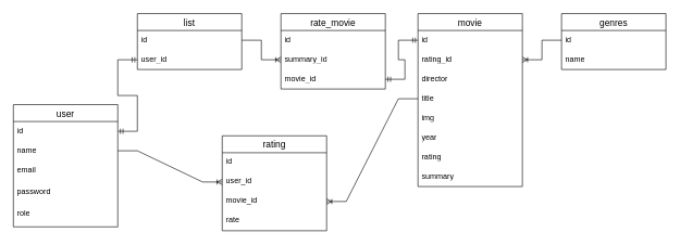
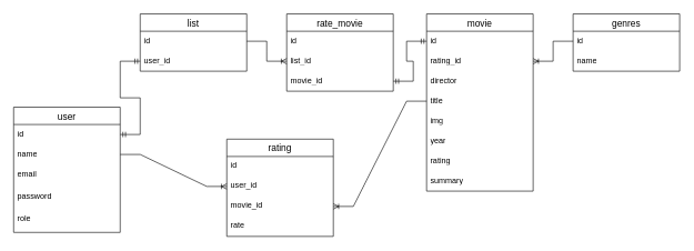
  <mxCell id="0" />
  <mxCell id="1" parent="0" />
  <mxCell id="2" value="user" style="swimlane;fontStyle=0;childLayout=stackLayout;horizontal=1;startSize=26;horizontalStack=0;resizeParent=1;resizeParentMax=0;resizeLast=0;collapsible=1;marginBottom=0;align=center;fontSize=14;" vertex="1" parent="1"><mxGeometry x="20" y="160" width="160" height="188" as="geometry" /></mxCell>
  <mxCell id="3" value="id" style="text;strokeColor=none;fillColor=none;spacingLeft=4;spacingRight=4;overflow=hidden;rotatable=0;points=[[0,0.5],[1,0.5]];portConstraint=eastwest;fontSize=12;whiteSpace=wrap;html=1;" vertex="1" parent="2"><mxGeometry y="26" width="160" height="30" as="geometry" /></mxCell>
  <mxCell id="4" value="name" style="text;strokeColor=none;fillColor=none;spacingLeft=4;spacingRight=4;overflow=hidden;rotatable=0;points=[[0,0.5],[1,0.5]];portConstraint=eastwest;fontSize=12;whiteSpace=wrap;html=1;" vertex="1" parent="2"><mxGeometry y="56" width="160" height="30" as="geometry" /></mxCell>
  <mxCell id="5" value="email" style="text;strokeColor=none;fillColor=none;spacingLeft=4;spacingRight=4;overflow=hidden;rotatable=0;points=[[0,0.5],[1,0.5]];portConstraint=eastwest;fontSize=12;whiteSpace=wrap;html=1;" vertex="1" parent="2"><mxGeometry y="86" width="160" height="34" as="geometry" /></mxCell>
  <mxCell id="6" value="password&lt;br&gt;" style="text;strokeColor=none;fillColor=none;spacingLeft=4;spacingRight=4;overflow=hidden;rotatable=0;points=[[0,0.5],[1,0.5]];portConstraint=eastwest;fontSize=12;whiteSpace=wrap;html=1;" vertex="1" parent="2"><mxGeometry y="120" width="160" height="34" as="geometry" /></mxCell>
  <mxCell id="7" value="role" style="text;strokeColor=none;fillColor=none;spacingLeft=4;spacingRight=4;overflow=hidden;rotatable=0;points=[[0,0.5],[1,0.5]];portConstraint=eastwest;fontSize=12;whiteSpace=wrap;html=1;" vertex="1" parent="2"><mxGeometry y="154" width="160" height="34" as="geometry" /></mxCell>
  <mxCell id="8" value="list" style="swimlane;fontStyle=0;childLayout=stackLayout;horizontal=1;startSize=26;horizontalStack=0;resizeParent=1;resizeParentMax=0;resizeLast=0;collapsible=1;marginBottom=0;align=center;fontSize=14;" vertex="1" parent="1"><mxGeometry x="210" y="20" width="160" height="86" as="geometry" /></mxCell>
  <mxCell id="9" value="id" style="text;strokeColor=none;fillColor=none;spacingLeft=4;spacingRight=4;overflow=hidden;rotatable=0;points=[[0,0.5],[1,0.5]];portConstraint=eastwest;fontSize=12;whiteSpace=wrap;html=1;" vertex="1" parent="8"><mxGeometry y="26" width="160" height="30" as="geometry" /></mxCell>
  <mxCell id="10" value="user_id" style="text;strokeColor=none;fillColor=none;spacingLeft=4;spacingRight=4;overflow=hidden;rotatable=0;points=[[0,0.5],[1,0.5]];portConstraint=eastwest;fontSize=12;whiteSpace=wrap;html=1;" vertex="1" parent="8"><mxGeometry y="56" width="160" height="30" as="geometry" /></mxCell>
  <mxCell id="11" value="" style="edgeStyle=entityRelationEdgeStyle;fontSize=12;html=1;endArrow=ERmandOne;startArrow=ERmandOne;rounded=0;exitX=1;exitY=0.5;exitDx=0;exitDy=0;entryX=0;entryY=0.5;entryDx=0;entryDy=0;" edge="1" parent="1" source="3" target="10"><mxGeometry width="100" height="100" relative="1" as="geometry"><mxPoint x="330" y="240" as="sourcePoint" /><mxPoint x="430" y="140" as="targetPoint" /></mxGeometry></mxCell>
  <mxCell id="12" value="movie" style="swimlane;fontStyle=0;childLayout=stackLayout;horizontal=1;startSize=26;horizontalStack=0;resizeParent=1;resizeParentMax=0;resizeLast=0;collapsible=1;marginBottom=0;align=center;fontSize=14;" vertex="1" parent="1"><mxGeometry x="640" y="20" width="160" height="266" as="geometry" /></mxCell>
  <mxCell id="13" value="id" style="text;strokeColor=none;fillColor=none;spacingLeft=4;spacingRight=4;overflow=hidden;rotatable=0;points=[[0,0.5],[1,0.5]];portConstraint=eastwest;fontSize=12;whiteSpace=wrap;html=1;" vertex="1" parent="12"><mxGeometry y="26" width="160" height="30" as="geometry" /></mxCell>
  <mxCell id="14" value="rating_id&lt;br&gt;" style="text;strokeColor=none;fillColor=none;spacingLeft=4;spacingRight=4;overflow=hidden;rotatable=0;points=[[0,0.5],[1,0.5]];portConstraint=eastwest;fontSize=12;whiteSpace=wrap;html=1;" vertex="1" parent="12"><mxGeometry y="56" width="160" height="30" as="geometry" /></mxCell>
  <mxCell id="15" value="director" style="text;strokeColor=none;fillColor=none;spacingLeft=4;spacingRight=4;overflow=hidden;rotatable=0;points=[[0,0.5],[1,0.5]];portConstraint=eastwest;fontSize=12;whiteSpace=wrap;html=1;" vertex="1" parent="12"><mxGeometry y="86" width="160" height="30" as="geometry" /></mxCell>
  <mxCell id="16" value="title" style="text;strokeColor=none;fillColor=none;spacingLeft=4;spacingRight=4;overflow=hidden;rotatable=0;points=[[0,0.5],[1,0.5]];portConstraint=eastwest;fontSize=12;whiteSpace=wrap;html=1;" vertex="1" parent="12"><mxGeometry y="116" width="160" height="30" as="geometry" /></mxCell>
  <mxCell id="17" value="img" style="text;strokeColor=none;fillColor=none;spacingLeft=4;spacingRight=4;overflow=hidden;rotatable=0;points=[[0,0.5],[1,0.5]];portConstraint=eastwest;fontSize=12;whiteSpace=wrap;html=1;" vertex="1" parent="12"><mxGeometry y="146" width="160" height="30" as="geometry" /></mxCell>
  <mxCell id="18" value="year" style="text;strokeColor=none;fillColor=none;spacingLeft=4;spacingRight=4;overflow=hidden;rotatable=0;points=[[0,0.5],[1,0.5]];portConstraint=eastwest;fontSize=12;whiteSpace=wrap;html=1;" vertex="1" parent="12"><mxGeometry y="176" width="160" height="30" as="geometry" /></mxCell>
  <mxCell id="19" value="rating&lt;br&gt;" style="text;strokeColor=none;fillColor=none;spacingLeft=4;spacingRight=4;overflow=hidden;rotatable=0;points=[[0,0.5],[1,0.5]];portConstraint=eastwest;fontSize=12;whiteSpace=wrap;html=1;" vertex="1" parent="12"><mxGeometry y="206" width="160" height="30" as="geometry" /></mxCell>
  <mxCell id="20" value="summary" style="text;strokeColor=none;fillColor=none;spacingLeft=4;spacingRight=4;overflow=hidden;rotatable=0;points=[[0,0.5],[1,0.5]];portConstraint=eastwest;fontSize=12;whiteSpace=wrap;html=1;" vertex="1" parent="12"><mxGeometry y="236" width="160" height="30" as="geometry" /></mxCell>
  <mxCell id="21" value="genres" style="swimlane;fontStyle=0;childLayout=stackLayout;horizontal=1;startSize=26;horizontalStack=0;resizeParent=1;resizeParentMax=0;resizeLast=0;collapsible=1;marginBottom=0;align=center;fontSize=14;" vertex="1" parent="1"><mxGeometry x="860" y="20" width="160" height="86" as="geometry" /></mxCell>
  <mxCell id="22" value="id" style="text;strokeColor=none;fillColor=none;spacingLeft=4;spacingRight=4;overflow=hidden;rotatable=0;points=[[0,0.5],[1,0.5]];portConstraint=eastwest;fontSize=12;whiteSpace=wrap;html=1;" vertex="1" parent="21"><mxGeometry y="26" width="160" height="30" as="geometry" /></mxCell>
  <mxCell id="23" value="name&lt;br&gt;" style="text;strokeColor=none;fillColor=none;spacingLeft=4;spacingRight=4;overflow=hidden;rotatable=0;points=[[0,0.5],[1,0.5]];portConstraint=eastwest;fontSize=12;whiteSpace=wrap;html=1;" vertex="1" parent="21"><mxGeometry y="56" width="160" height="30" as="geometry" /></mxCell>
  <mxCell id="24" value="" style="edgeStyle=entityRelationEdgeStyle;fontSize=12;html=1;endArrow=ERoneToMany;rounded=0;exitX=0;exitY=0.5;exitDx=0;exitDy=0;entryX=1;entryY=0.5;entryDx=0;entryDy=0;" edge="1" parent="1" source="22" target="14"><mxGeometry width="100" height="100" relative="1" as="geometry"><mxPoint x="330" y="240" as="sourcePoint" /><mxPoint x="430" y="140" as="targetPoint" /></mxGeometry></mxCell>
  <mxCell id="25" value="rate_movie" style="swimlane;fontStyle=0;childLayout=stackLayout;horizontal=1;startSize=26;horizontalStack=0;resizeParent=1;resizeParentMax=0;resizeLast=0;collapsible=1;marginBottom=0;align=center;fontSize=14;" vertex="1" parent="1"><mxGeometry x="430" y="20" width="160" height="116" as="geometry" /></mxCell>
  <mxCell id="26" value="id" style="text;strokeColor=none;fillColor=none;spacingLeft=4;spacingRight=4;overflow=hidden;rotatable=0;points=[[0,0.5],[1,0.5]];portConstraint=eastwest;fontSize=12;whiteSpace=wrap;html=1;" vertex="1" parent="25"><mxGeometry y="26" width="160" height="30" as="geometry" /></mxCell>
- <mxCell id="27" value="summary_id" style="text;strokeColor=none;fillColor=none;spacingLeft=4;spacingRight=4;overflow=hidden;rotatable=0;points=[[0,0.5],[1,0.5]];portConstraint=eastwest;fontSize=12;whiteSpace=wrap;html=1;" vertex="1" parent="25"><mxGeometry y="56" width="160" height="30" as="geometry" /></mxCell>
+ <mxCell id="27" value="list_id" style="text;strokeColor=none;fillColor=none;spacingLeft=4;spacingRight=4;overflow=hidden;rotatable=0;points=[[0,0.5],[1,0.5]];portConstraint=eastwest;fontSize=12;whiteSpace=wrap;html=1;" vertex="1" parent="25"><mxGeometry y="56" width="160" height="30" as="geometry" /></mxCell>
  <mxCell id="28" value="movie_id" style="text;strokeColor=none;fillColor=none;spacingLeft=4;spacingRight=4;overflow=hidden;rotatable=0;points=[[0,0.5],[1,0.5]];portConstraint=eastwest;fontSize=12;whiteSpace=wrap;html=1;" vertex="1" parent="25"><mxGeometry y="86" width="160" height="30" as="geometry" /></mxCell>
  <mxCell id="29" value="" style="edgeStyle=entityRelationEdgeStyle;fontSize=12;html=1;endArrow=ERoneToMany;rounded=0;exitX=1;exitY=0.5;exitDx=0;exitDy=0;entryX=0;entryY=0.5;entryDx=0;entryDy=0;" edge="1" parent="1" source="9" target="27"><mxGeometry width="100" height="100" relative="1" as="geometry"><mxPoint x="490" y="170" as="sourcePoint" /><mxPoint x="590" y="70" as="targetPoint" /></mxGeometry></mxCell>
  <mxCell id="30" value="" style="edgeStyle=entityRelationEdgeStyle;fontSize=12;html=1;endArrow=ERmandOne;startArrow=ERmandOne;rounded=0;entryX=0;entryY=0.5;entryDx=0;entryDy=0;exitX=1;exitY=0.5;exitDx=0;exitDy=0;" edge="1" parent="1" source="28" target="13"><mxGeometry width="100" height="100" relative="1" as="geometry"><mxPoint x="490" y="170" as="sourcePoint" /><mxPoint x="590" y="70" as="targetPoint" /></mxGeometry></mxCell>
  <mxCell id="31" value="rating" style="swimlane;fontStyle=0;childLayout=stackLayout;horizontal=1;startSize=26;horizontalStack=0;resizeParent=1;resizeParentMax=0;resizeLast=0;collapsible=1;marginBottom=0;align=center;fontSize=14;" vertex="1" parent="1"><mxGeometry x="340" y="208" width="160" height="146" as="geometry" /></mxCell>
  <mxCell id="32" value="id" style="text;strokeColor=none;fillColor=none;spacingLeft=4;spacingRight=4;overflow=hidden;rotatable=0;points=[[0,0.5],[1,0.5]];portConstraint=eastwest;fontSize=12;whiteSpace=wrap;html=1;" vertex="1" parent="31"><mxGeometry y="26" width="160" height="30" as="geometry" /></mxCell>
  <mxCell id="33" value="user_id" style="text;strokeColor=none;fillColor=none;spacingLeft=4;spacingRight=4;overflow=hidden;rotatable=0;points=[[0,0.5],[1,0.5]];portConstraint=eastwest;fontSize=12;whiteSpace=wrap;html=1;" vertex="1" parent="31"><mxGeometry y="56" width="160" height="30" as="geometry" /></mxCell>
  <mxCell id="34" value="movie_id" style="text;strokeColor=none;fillColor=none;spacingLeft=4;spacingRight=4;overflow=hidden;rotatable=0;points=[[0,0.5],[1,0.5]];portConstraint=eastwest;fontSize=12;whiteSpace=wrap;html=1;" vertex="1" parent="31"><mxGeometry y="86" width="160" height="30" as="geometry" /></mxCell>
  <mxCell id="35" value="rate" style="text;strokeColor=none;fillColor=none;spacingLeft=4;spacingRight=4;overflow=hidden;rotatable=0;points=[[0,0.5],[1,0.5]];portConstraint=eastwest;fontSize=12;whiteSpace=wrap;html=1;" vertex="1" parent="31"><mxGeometry y="116" width="160" height="30" as="geometry" /></mxCell>
  <mxCell id="36" value="" style="edgeStyle=entityRelationEdgeStyle;fontSize=12;html=1;endArrow=ERoneToMany;rounded=0;exitX=1;exitY=0.5;exitDx=0;exitDy=0;entryX=0;entryY=0.5;entryDx=0;entryDy=0;" edge="1" parent="1" source="4" target="33"><mxGeometry width="100" height="100" relative="1" as="geometry"><mxPoint x="330" y="260" as="sourcePoint" /><mxPoint x="430" y="160" as="targetPoint" /></mxGeometry></mxCell>
  <mxCell id="37" value="" style="edgeStyle=entityRelationEdgeStyle;fontSize=12;html=1;endArrow=ERoneToMany;rounded=0;entryX=1;entryY=0.5;entryDx=0;entryDy=0;exitX=0;exitY=0.5;exitDx=0;exitDy=0;" edge="1" parent="1" source="16" target="34"><mxGeometry width="100" height="100" relative="1" as="geometry"><mxPoint x="330" y="260" as="sourcePoint" /><mxPoint x="430" y="160" as="targetPoint" /></mxGeometry></mxCell>
